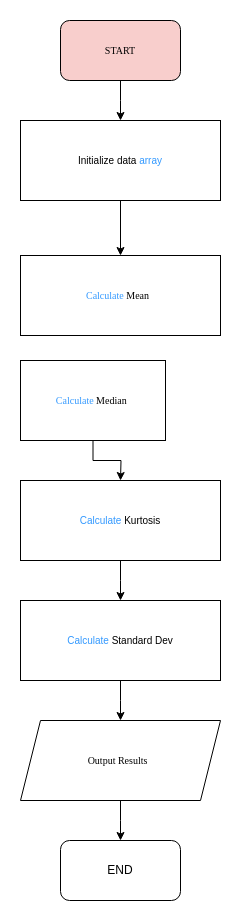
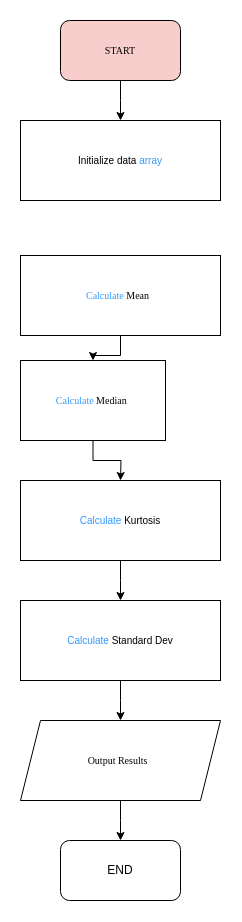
  <mxCell id="0" />
  <mxCell id="1" parent="0" />
  <mxCell id="2" style="edgeStyle=orthogonalEdgeStyle;rounded=0;orthogonalLoop=1;jettySize=auto;html=1;entryX=0.5;entryY=0;entryDx=0;entryDy=0;" edge="1" parent="1" source="3"><mxGeometry relative="1" as="geometry"><mxPoint x="120" y="120" as="targetPoint" /></mxGeometry></mxCell>
  <mxCell id="3" value="&lt;font face=&quot;Verdana&quot; style=&quot;font-size: 10px;&quot;&gt;START&lt;/font&gt;" style="rounded=1;whiteSpace=wrap;html=1;fillColor=#f8cecc;" vertex="1" parent="1"><mxGeometry x="60" y="20" width="120" height="60" as="geometry" /></mxCell>
- <mxCell id="4" style="edgeStyle=orthogonalEdgeStyle;rounded=0;orthogonalLoop=1;jettySize=auto;html=1;entryX=0.5;entryY=0;entryDx=0;entryDy=0;" edge="1" parent="1" source="5" target="7"><mxGeometry relative="1" as="geometry" /></mxCell>
  <mxCell id="5" value="&lt;font style=&quot;font-size: 10px;&quot;&gt;Initialize data &lt;span style=&quot;&quot; class=&quot;hljs-keyword&quot;&gt;&lt;font color=&quot;#3399ff&quot;&gt;array&lt;/font&gt;&lt;/span&gt;&lt;/font&gt;" style="rounded=0;whiteSpace=wrap;html=1;" vertex="1" parent="1"><mxGeometry x="20" y="120" width="200" height="80" as="geometry" /></mxCell>
+ <mxCell id="6" style="edgeStyle=orthogonalEdgeStyle;rounded=0;orthogonalLoop=1;jettySize=auto;html=1;entryX=0.5;entryY=0;entryDx=0;entryDy=0;" edge="1" parent="1" source="7" target="9"><mxGeometry relative="1" as="geometry" /></mxCell>
  <mxCell id="7" value="&lt;font face=&quot;Verdana&quot; style=&quot;font-size: 10px;&quot;&gt;&lt;font color=&quot;#3399ff&quot;&gt;Calculate &lt;/font&gt;Mean&amp;nbsp;&amp;nbsp;&lt;/font&gt;" style="rounded=0;whiteSpace=wrap;html=1;" vertex="1" parent="1"><mxGeometry x="20" y="255" width="200" height="80" as="geometry" /></mxCell>
  <mxCell id="8" style="edgeStyle=orthogonalEdgeStyle;rounded=0;orthogonalLoop=1;jettySize=auto;html=1;" edge="1" parent="1" source="9"><mxGeometry relative="1" as="geometry"><mxPoint x="120" y="480" as="targetPoint" /></mxGeometry></mxCell>
  <mxCell id="9" value="&lt;font style=&quot;font-size: 10px;&quot; face=&quot;Verdana&quot;&gt;&lt;font color=&quot;#3399ff&quot;&gt;Calculate &lt;/font&gt;Median&amp;nbsp;&lt;/font&gt;" style="rounded=0;whiteSpace=wrap;html=1;" vertex="1" parent="1"><mxGeometry x="20" y="360" width="145" height="80" as="geometry" /></mxCell>
  <mxCell id="10" style="edgeStyle=orthogonalEdgeStyle;rounded=0;orthogonalLoop=1;jettySize=auto;html=1;" edge="1" source="11" parent="1"><mxGeometry relative="1" as="geometry"><mxPoint x="120" y="600" as="targetPoint" /></mxGeometry></mxCell>
  <mxCell id="11" value="&lt;font style=&quot;font-size: 10px;&quot;&gt;&lt;font color=&quot;#3399ff&quot;&gt;Calculate &lt;/font&gt;Kurtosis&lt;/font&gt;" style="rounded=0;whiteSpace=wrap;html=1;" vertex="1" parent="1"><mxGeometry x="20" y="480" width="200" height="80" as="geometry" /></mxCell>
  <mxCell id="12" style="edgeStyle=orthogonalEdgeStyle;rounded=0;orthogonalLoop=1;jettySize=auto;html=1;" edge="1" parent="1" source="13"><mxGeometry relative="1" as="geometry"><mxPoint x="120" y="720" as="targetPoint" /></mxGeometry></mxCell>
  <mxCell id="13" value="&lt;font style=&quot;font-size: 10px;&quot;&gt;&lt;font color=&quot;#3399ff&quot;&gt;Calculate &lt;/font&gt;Standard Dev&lt;/font&gt;" style="rounded=0;whiteSpace=wrap;html=1;" vertex="1" parent="1"><mxGeometry x="20" y="600" width="200" height="80" as="geometry" /></mxCell>
  <mxCell id="14" style="edgeStyle=orthogonalEdgeStyle;rounded=0;orthogonalLoop=1;jettySize=auto;html=1;" edge="1" parent="1" source="15"><mxGeometry relative="1" as="geometry"><mxPoint x="120" y="840" as="targetPoint" /></mxGeometry></mxCell>
  <mxCell id="15" value="&lt;font face=&quot;Verdana&quot; style=&quot;font-size: 10px;&quot;&gt;Output Results&amp;nbsp;&amp;nbsp;&lt;/font&gt;" style="shape=parallelogram;perimeter=parallelogramPerimeter;whiteSpace=wrap;html=1;fixedSize=1;" vertex="1" parent="1"><mxGeometry x="20" y="720" width="200" height="80" as="geometry" /></mxCell>
  <mxCell id="16" value="END" style="rounded=1;whiteSpace=wrap;html=1;" vertex="1" parent="1"><mxGeometry x="60" y="840" width="120" height="60" as="geometry" /></mxCell>
